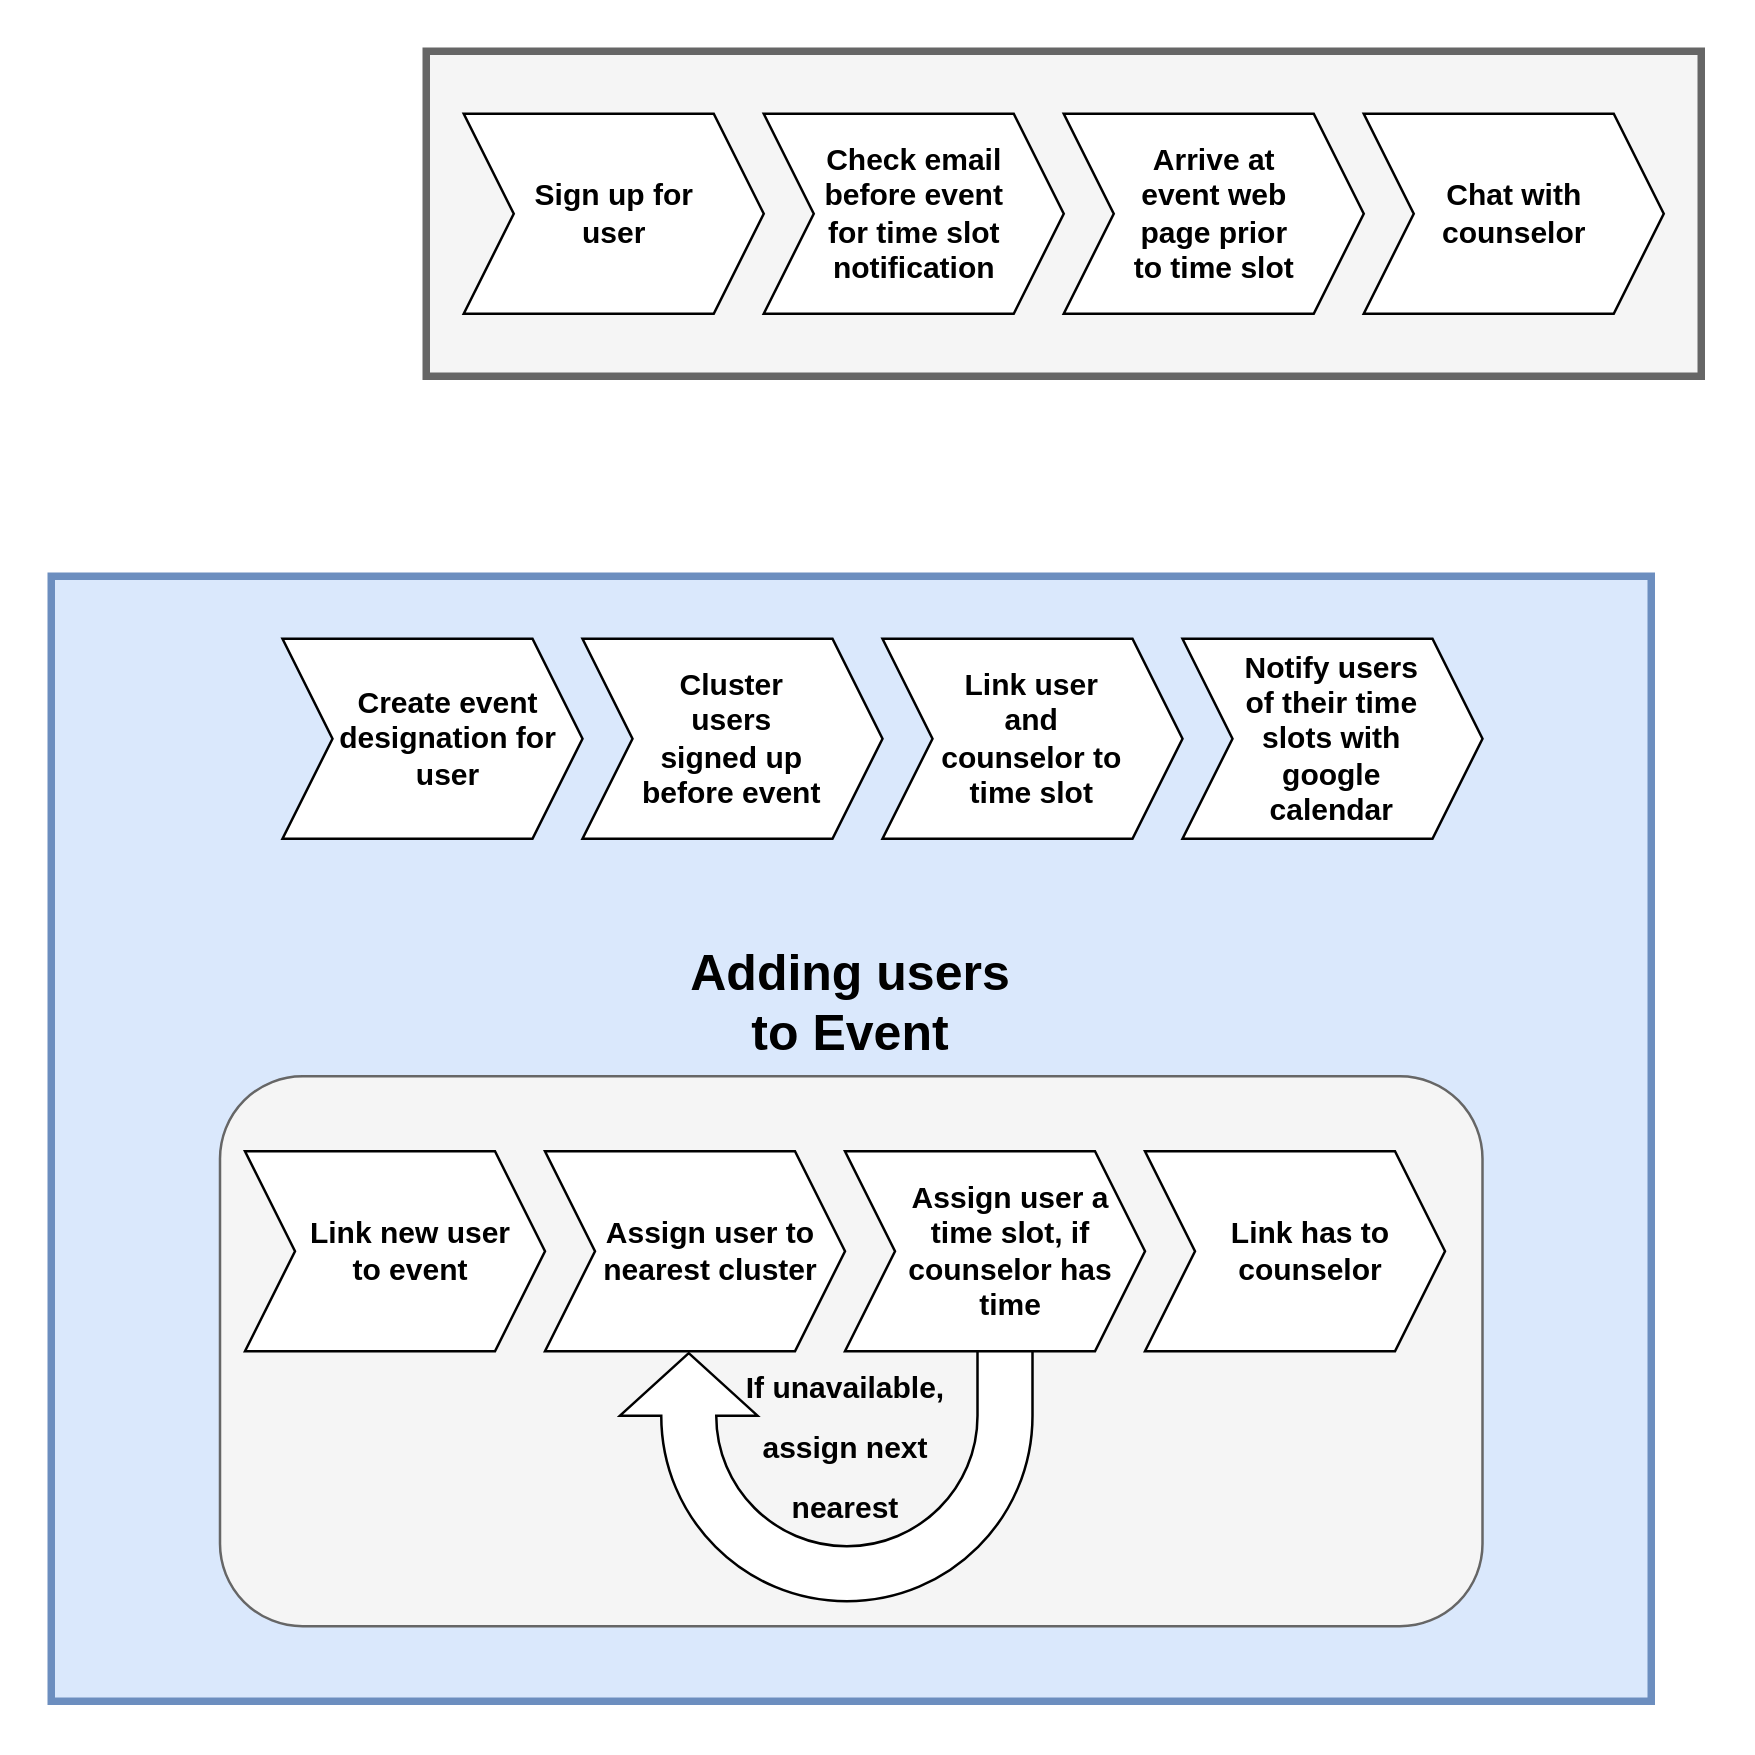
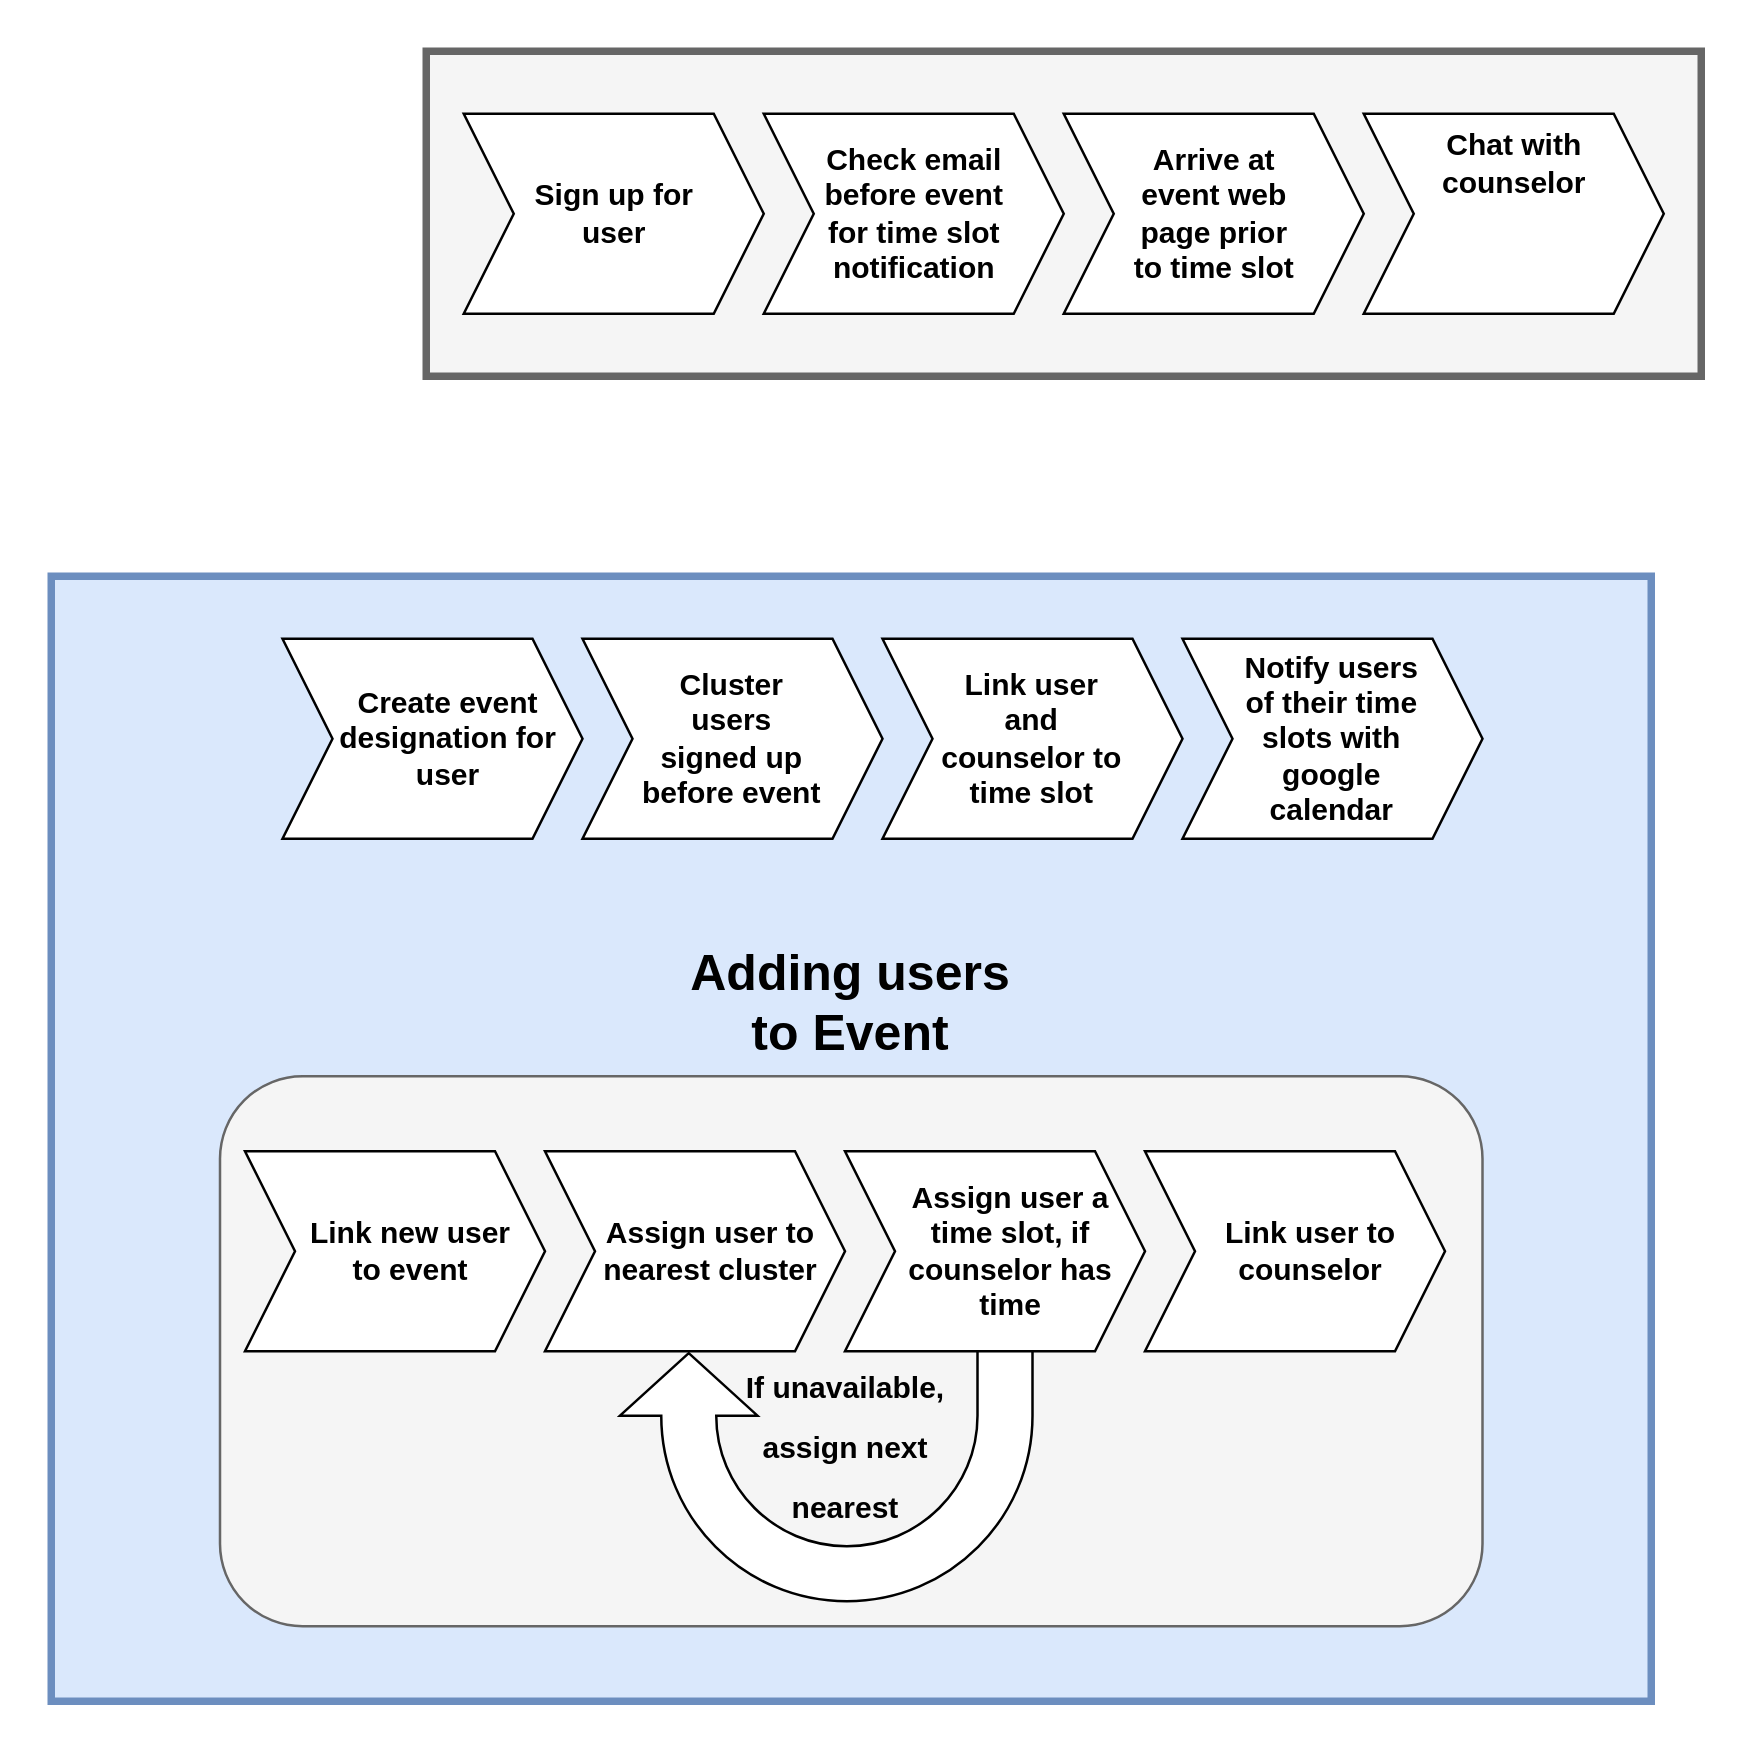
  <mxCell id="0" />
  <mxCell id="1" parent="0" />
  <mxCell id="2" value="" style="rounded=0;whiteSpace=wrap;html=1;strokeWidth=3;fillColor=#dae8fc;strokeColor=#6c8ebf;" parent="1" vertex="1"><mxGeometry x="20" y="230" width="640" height="450" as="geometry" /></mxCell>
  <mxCell id="3" value="" style="rounded=0;whiteSpace=wrap;html=1;strokeWidth=3;fillColor=#f5f5f5;strokeColor=#666666;fontColor=#333333;" parent="1" vertex="1"><mxGeometry x="170" y="20" width="510" height="130" as="geometry" /></mxCell>
  <mxCell id="4" value="" style="group" parent="1" vertex="1" connectable="0"><mxGeometry x="185" y="45" width="120" height="80" as="geometry" /></mxCell>
  <mxCell id="5" value="" style="shape=step;perimeter=stepPerimeter;whiteSpace=wrap;html=1;fixedSize=1;strokeWidth=1;" parent="4" vertex="1"><mxGeometry width="120" height="80" as="geometry" /></mxCell>
  <mxCell id="6" value="&lt;b&gt;Sign up for user&lt;/b&gt;" style="text;html=1;strokeColor=none;fillColor=none;align=center;verticalAlign=middle;whiteSpace=wrap;rounded=0;" parent="4" vertex="1"><mxGeometry x="22.5" y="30" width="75" height="20" as="geometry" /></mxCell>
  <mxCell id="7" value="" style="group" parent="1" vertex="1" connectable="0"><mxGeometry x="305" y="45" width="120" height="80" as="geometry" /></mxCell>
  <mxCell id="8" value="" style="shape=step;perimeter=stepPerimeter;whiteSpace=wrap;html=1;fixedSize=1;strokeWidth=1;" parent="7" vertex="1"><mxGeometry width="120" height="80" as="geometry" /></mxCell>
  <mxCell id="9" value="&lt;b&gt;Check email before event for time slot notification&lt;/b&gt;" style="text;html=1;strokeColor=none;fillColor=none;align=center;verticalAlign=middle;whiteSpace=wrap;rounded=0;" parent="7" vertex="1"><mxGeometry x="22.5" y="30" width="75" height="20" as="geometry" /></mxCell>
  <mxCell id="10" value="" style="group" parent="1" vertex="1" connectable="0"><mxGeometry x="425" y="45" width="120" height="80" as="geometry" /></mxCell>
  <mxCell id="11" value="" style="shape=step;perimeter=stepPerimeter;whiteSpace=wrap;html=1;fixedSize=1;strokeWidth=1;" parent="10" vertex="1"><mxGeometry width="120" height="80" as="geometry" /></mxCell>
  <mxCell id="12" value="&lt;b&gt;Arrive at event web page prior to time slot&lt;/b&gt;" style="text;html=1;strokeColor=none;fillColor=none;align=center;verticalAlign=middle;whiteSpace=wrap;rounded=0;" parent="10" vertex="1"><mxGeometry x="22.5" y="30" width="75" height="20" as="geometry" /></mxCell>
  <mxCell id="13" value="" style="group" parent="1" vertex="1" connectable="0"><mxGeometry x="545" y="45" width="120" height="80" as="geometry" /></mxCell>
  <mxCell id="14" value="" style="shape=step;perimeter=stepPerimeter;whiteSpace=wrap;html=1;fixedSize=1;strokeWidth=1;" parent="13" vertex="1"><mxGeometry width="120" height="80" as="geometry" /></mxCell>
- <mxCell id="15" value="&lt;b&gt;Chat with counselor&lt;/b&gt;" style="text;html=1;strokeColor=none;fillColor=none;align=center;verticalAlign=middle;whiteSpace=wrap;rounded=0;" parent="13" vertex="1"><mxGeometry x="22.5" y="30" width="75" height="20" as="geometry" /></mxCell>
+ <mxCell id="15" value="&lt;b&gt;Chat with counselor&lt;/b&gt;" style="text;html=1;strokeColor=none;fillColor=none;align=center;verticalAlign=middle;whiteSpace=wrap;rounded=0;" parent="13" vertex="1"><mxGeometry x="22.5" y="10" width="75" height="20" as="geometry" /></mxCell>
  <mxCell id="16" value="" style="group" parent="1" vertex="1" connectable="0"><mxGeometry x="112.5" y="255" width="120" height="80" as="geometry" /></mxCell>
  <mxCell id="17" value="" style="shape=step;perimeter=stepPerimeter;whiteSpace=wrap;html=1;fixedSize=1;strokeWidth=1;" parent="16" vertex="1"><mxGeometry width="120" height="80" as="geometry" /></mxCell>
  <mxCell id="18" value="&lt;b&gt;Create event designation&amp;nbsp;for user&lt;/b&gt;" style="text;html=1;strokeColor=none;fillColor=none;align=center;verticalAlign=middle;whiteSpace=wrap;rounded=0;" parent="16" vertex="1"><mxGeometry x="22.5" y="30" width="87.5" height="20" as="geometry" /></mxCell>
  <mxCell id="19" value="" style="group" parent="1" vertex="1" connectable="0"><mxGeometry x="232.5" y="255" width="120" height="80" as="geometry" /></mxCell>
  <mxCell id="20" value="" style="shape=step;perimeter=stepPerimeter;whiteSpace=wrap;html=1;fixedSize=1;strokeWidth=1;" parent="19" vertex="1"><mxGeometry width="120" height="80" as="geometry" /></mxCell>
  <mxCell id="21" value="&lt;b&gt;Cluster users signed up before event&lt;/b&gt;" style="text;html=1;strokeColor=none;fillColor=none;align=center;verticalAlign=middle;whiteSpace=wrap;rounded=0;" parent="19" vertex="1"><mxGeometry x="22.5" y="30" width="75" height="20" as="geometry" /></mxCell>
  <mxCell id="22" value="" style="group" parent="1" vertex="1" connectable="0"><mxGeometry x="352.5" y="255" width="120" height="80" as="geometry" /></mxCell>
  <mxCell id="23" value="" style="shape=step;perimeter=stepPerimeter;whiteSpace=wrap;html=1;fixedSize=1;strokeWidth=1;" parent="22" vertex="1"><mxGeometry width="120" height="80" as="geometry" /></mxCell>
  <mxCell id="24" value="&lt;b&gt;Link user and counselor to time slot&lt;/b&gt;" style="text;html=1;strokeColor=none;fillColor=none;align=center;verticalAlign=middle;whiteSpace=wrap;rounded=0;" parent="22" vertex="1"><mxGeometry x="22.5" y="30" width="75" height="20" as="geometry" /></mxCell>
  <mxCell id="25" value="" style="group" parent="1" vertex="1" connectable="0"><mxGeometry x="472.5" y="255" width="120" height="80" as="geometry" /></mxCell>
  <mxCell id="26" value="" style="shape=step;perimeter=stepPerimeter;whiteSpace=wrap;html=1;fixedSize=1;strokeWidth=1;" parent="25" vertex="1"><mxGeometry width="120" height="80" as="geometry" /></mxCell>
  <mxCell id="27" value="&lt;b&gt;Notify users of their time slots with google calendar&lt;/b&gt;" style="text;html=1;strokeColor=none;fillColor=none;align=center;verticalAlign=middle;whiteSpace=wrap;rounded=0;" vertex="1" parent="25"><mxGeometry x="22.5" y="30" width="75" height="20" as="geometry" /></mxCell>
  <mxCell id="28" value="" style="group" parent="1" vertex="1" connectable="0"><mxGeometry x="87.5" y="390" width="505" height="260" as="geometry" /></mxCell>
  <mxCell id="29" value="" style="rounded=1;whiteSpace=wrap;html=1;strokeWidth=1;fillColor=#f5f5f5;strokeColor=#666666;fontColor=#333333;" parent="28" vertex="1"><mxGeometry y="40" width="505" height="220" as="geometry" /></mxCell>
  <mxCell id="30" value="&lt;b style=&quot;font-size: 20px&quot;&gt;Adding users to Event&lt;/b&gt;" style="text;html=1;strokeColor=none;fillColor=none;align=center;verticalAlign=middle;whiteSpace=wrap;rounded=0;fontSize=20;" parent="28" vertex="1"><mxGeometry x="187.5" width="130" height="20" as="geometry" /></mxCell>
  <mxCell id="31" value="" style="group" parent="28" vertex="1" connectable="0"><mxGeometry x="10" y="70" width="120" height="80" as="geometry" /></mxCell>
  <mxCell id="32" value="" style="shape=step;perimeter=stepPerimeter;whiteSpace=wrap;html=1;fixedSize=1;strokeWidth=1;" parent="31" vertex="1"><mxGeometry width="120" height="80" as="geometry" /></mxCell>
  <mxCell id="33" value="&lt;b&gt;Link new user to event&lt;/b&gt;" style="text;html=1;strokeColor=none;fillColor=none;align=center;verticalAlign=middle;whiteSpace=wrap;rounded=0;" parent="31" vertex="1"><mxGeometry x="22.5" y="30" width="87.5" height="20" as="geometry" /></mxCell>
  <mxCell id="34" value="" style="group" parent="28" vertex="1" connectable="0"><mxGeometry x="130" y="70" width="120" height="80" as="geometry" /></mxCell>
  <mxCell id="35" value="" style="shape=step;perimeter=stepPerimeter;whiteSpace=wrap;html=1;fixedSize=1;strokeWidth=1;" parent="34" vertex="1"><mxGeometry width="120" height="80" as="geometry" /></mxCell>
  <mxCell id="36" value="&lt;b&gt;Assign user to nearest cluster&lt;/b&gt;" style="text;html=1;strokeColor=none;fillColor=none;align=center;verticalAlign=middle;whiteSpace=wrap;rounded=0;" parent="34" vertex="1"><mxGeometry x="22.5" y="30" width="87.5" height="20" as="geometry" /></mxCell>
  <mxCell id="37" value="" style="group" parent="28" vertex="1" connectable="0"><mxGeometry x="250" y="70" width="120" height="80" as="geometry" /></mxCell>
  <mxCell id="38" value="" style="shape=step;perimeter=stepPerimeter;whiteSpace=wrap;html=1;fixedSize=1;strokeWidth=1;" parent="37" vertex="1"><mxGeometry width="120" height="80" as="geometry" /></mxCell>
  <mxCell id="39" value="&lt;b&gt;Assign user a time slot, if counselor has time&lt;/b&gt;" style="text;html=1;strokeColor=none;fillColor=none;align=center;verticalAlign=middle;whiteSpace=wrap;rounded=0;" parent="37" vertex="1"><mxGeometry x="22.5" y="30" width="87.5" height="20" as="geometry" /></mxCell>
  <mxCell id="40" value="" style="html=1;shadow=0;dashed=0;align=center;verticalAlign=middle;shape=mxgraph.arrows2.uTurnArrow;dy=11;arrowHead=55;dx2=25;strokeWidth=1;fontSize=20;rotation=-90;" parent="28" vertex="1"><mxGeometry x="192.5" y="117.5" width="100" height="165" as="geometry" /></mxCell>
  <mxCell id="41" value="&lt;font style=&quot;font-size: 12px&quot;&gt;&lt;b&gt;If unavailable, assign next nearest&lt;/b&gt;&lt;/font&gt;" style="text;html=1;strokeColor=none;fillColor=none;align=center;verticalAlign=middle;whiteSpace=wrap;rounded=0;fontSize=20;" parent="28" vertex="1"><mxGeometry x="195" y="170" width="110" height="30" as="geometry" /></mxCell>
  <mxCell id="42" value="" style="group" parent="28" vertex="1" connectable="0"><mxGeometry x="370" y="70" width="120" height="80" as="geometry" /></mxCell>
  <mxCell id="43" value="" style="shape=step;perimeter=stepPerimeter;whiteSpace=wrap;html=1;fixedSize=1;strokeWidth=1;" parent="42" vertex="1"><mxGeometry width="120" height="80" as="geometry" /></mxCell>
- <mxCell id="44" value="&lt;b&gt;Link has to counselor&lt;/b&gt;" style="text;html=1;strokeColor=none;fillColor=none;align=center;verticalAlign=middle;whiteSpace=wrap;rounded=0;" parent="42" vertex="1"><mxGeometry x="22.5" y="30" width="87.5" height="20" as="geometry" /></mxCell>
+ <mxCell id="44" value="&lt;b&gt;Link user to counselor&lt;/b&gt;" style="text;html=1;strokeColor=none;fillColor=none;align=center;verticalAlign=middle;whiteSpace=wrap;rounded=0;" parent="42" vertex="1"><mxGeometry x="22.5" y="30" width="87.5" height="20" as="geometry" /></mxCell>
